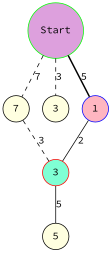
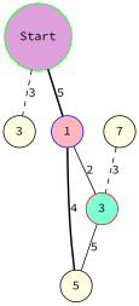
  graph {
    fontname="Source Code Pro"
    node [fillcolor=lightyellow fontname="Source Code Pro" shape=circle style=filled]
    edge [fontname="Source Code Pro" style=dashed]
    n1 [color=green fillcolor=plum label=Start width=0.5]
    n2 [label=7 width=0.5]
    n3 [label=3 width=0.5]
    n4 [color=blue fillcolor=lightpink label=1 width=0.5]
    n5 [color=red fillcolor=aquamarine label=3 width=0.5]
    n6 [label=5 width=0.5]
-   n1 -- n2 [label=7]
    n1 -- n3 [label=3]
    n1 -- n4 [label=5 style=bold]
    n2 -- n5 [label=3]
    n4 -- n5 [label=2 style=solid]
+   n4 -- n6 [label=4 style=bold]
    n5 -- n6 [label=5 style=solid]
  }
